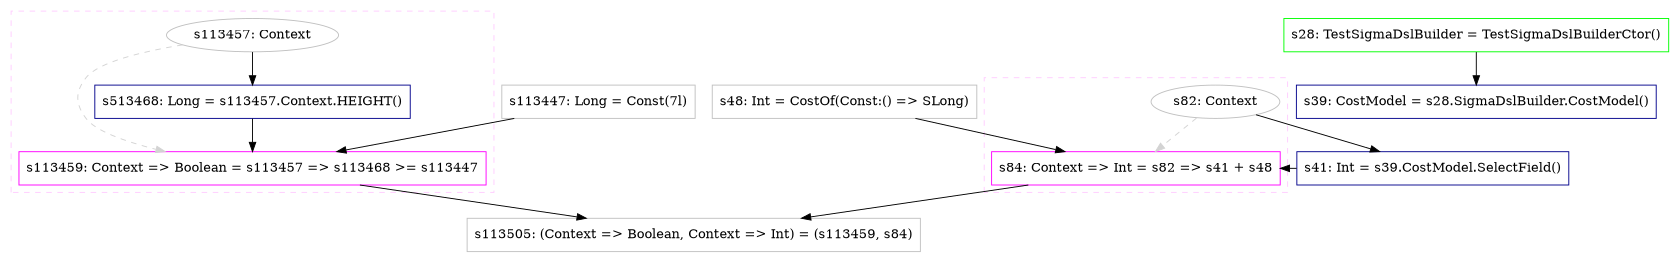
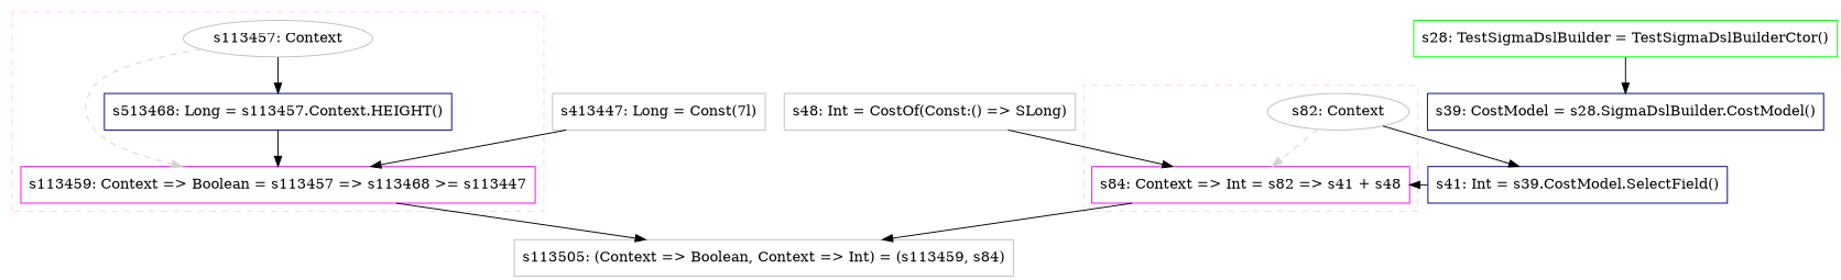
  digraph {
    concentrate=true
    node [color=gray fillcolor=white shape=box style=filled]
    edge [style=solid]
    n1 [label="s113457: Context" shape=oval]
    n2 [color=magenta label="s113459: Context => Boolean = s113457 => s113468 >= s113447"]
    n3 [color=darkblue label="s513468: Long = s113457.Context.HEIGHT()"]
    n4 [label="s82: Context" shape=oval]
    n5 [color=magenta label="s84: Context => Int = s82 => s41 + s48"]
    n6 [label="s113505: (Context => Boolean, Context => Int) = (s113459, s84)"]
    n7 [color=darkblue label="s41: Int = s39.CostModel.SelectField()"]
-   n8 [label="s113447: Long = Const(7l)"]
+   n8 [label="s413447: Long = Const(7l)"]
    n9 [color=green label="s28: TestSigmaDslBuilder = TestSigmaDslBuilderCtor()"]
    n10 [color=darkblue label="s39: CostModel = s28.SigmaDslBuilder.CostModel()"]
    n11 [label="s48: Int = CostOf(Const:() => SLong)"]
    subgraph cluster_1 {
      color="#FFCCFF"
      style=dashed
      n3
      subgraph sub_2 {
        color="#FFCCFF"
        rank=source
        style=dashed
        n1
      }
      subgraph sub_3 {
        color="#FFCCFF"
        rank=sink
        style=dashed
        n2
      }
    }
    subgraph cluster_4 {
      color="#FFCCFF"
      style=dashed
      subgraph sub_5 {
        color="#FFCCFF"
        rank=source
        style=dashed
        n4
      }
      subgraph sub_6 {
        color="#FFCCFF"
        rank=sink
        style=dashed
        n5
      }
    }
    n1 -> n2 [color=lightgray style=dashed weight=0]
    n1 -> n3
    n2 -> n6
    n3 -> n2
    n4 -> n5 [color=lightgray style=dashed weight=0]
    n4 -> n7
    n5 -> n6
    n7 -> n5
    n8 -> n2
    n9 -> n10
    n11 -> n5
  }
